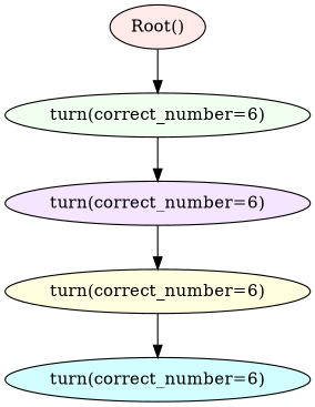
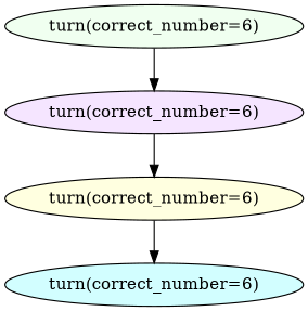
  digraph {
    node [fontcolor=black shape=ellipse style=filled]
-   n1 [fillcolor="#FFE9E9" label="Root()"]
    n2 [fillcolor="#F0FFF0" label="turn(correct_number=6)"]
    n3 [fillcolor="#F5E5FF" label="turn(correct_number=6)"]
    n4 [fillcolor="#FFFFE0" label="turn(correct_number=6)"]
    n5 [fillcolor="#D2FEFF" label="turn(correct_number=6)"]
-   n1 -> n2
    n2 -> n3
    n3 -> n4
    n4 -> n5
  }
